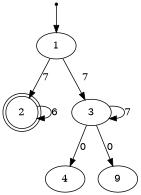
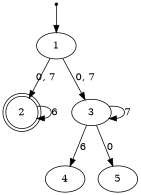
  digraph {
    rankdir=TB
    inic [shape=point]
    1
    2 [shape=doublecircle]
    3
    4
-   5 [label=9]
+   5
    inic -> 1
-   1 -> 2 [label=7]
-   1 -> 3 [label=7]
+   1 -> 2 [label="0, 7"]
+   1 -> 3 [label="0, 7"]
    2 -> 2 [label=6]
    3 -> 3 [label=7]
-   3 -> 4 [label=0]
+   3 -> 4 [label=6]
    3 -> 5 [label=0]
  }
